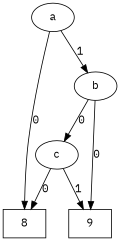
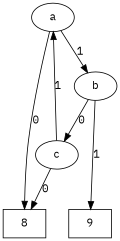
  digraph {
    fontname="IBM Plex Mono"
    node [fontname="IBM Plex Mono" shape=oval]
    edge [fontname="IBM Plex Mono"]
    n1 [label=a]
    n2 [label=8 shape=rectangle]
    n3 [label=b]
    n4 [label=c]
    n5 [label=9 shape=rectangle]
    n1 -> n2 [label=0]
    n1 -> n3 [label=1]
    n3 -> n4 [label=0]
-   n3 -> n5 [label=0]
+   n3 -> n5 [label=1]
    n4 -> n2 [label=0]
-   n4 -> n5 [label=1]
+   n4 -> n1 [label=1]
  }
